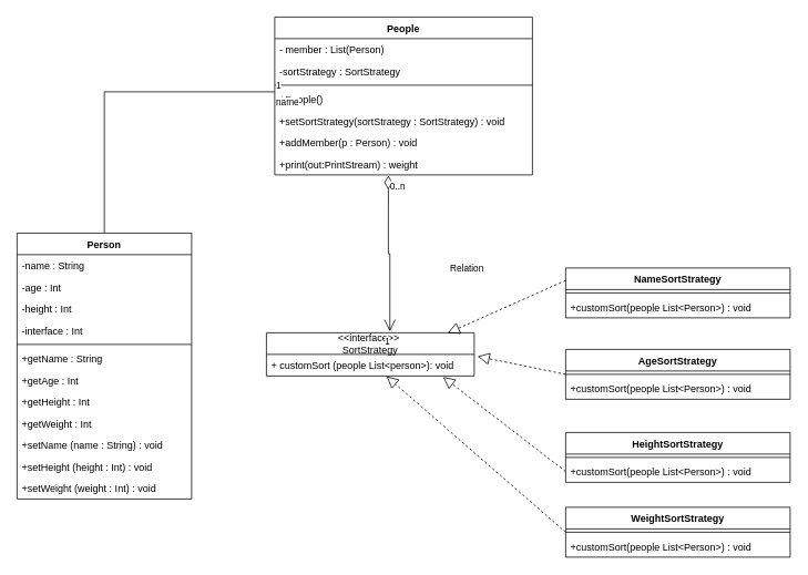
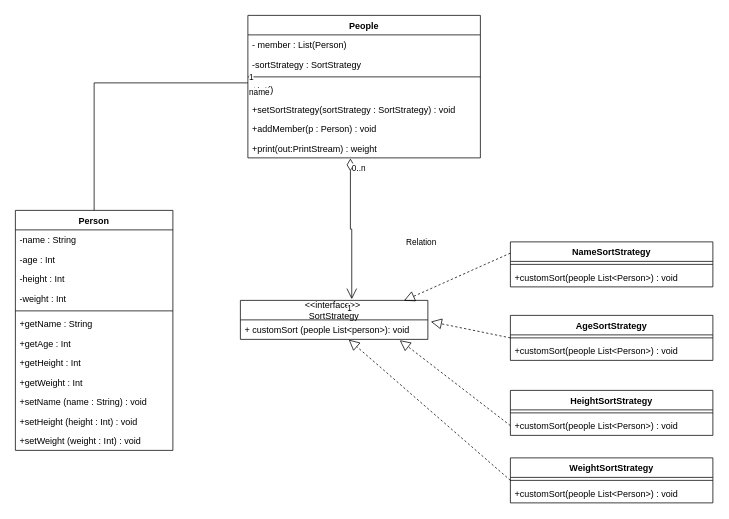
  <mxCell id="0" />
  <mxCell id="1" parent="0" />
  <mxCell id="2" value="&lt;&lt;interface&gt;&gt; &#10;SortStrategy" style="swimlane;fontStyle=0;childLayout=stackLayout;horizontal=1;startSize=26;fillColor=none;horizontalStack=0;resizeParent=1;resizeParentMax=0;resizeLast=0;collapsible=1;marginBottom=0;" vertex="1" parent="1"><mxGeometry x="320" y="400" width="250" height="52" as="geometry"><mxRectangle x="340" y="230" width="90" height="26" as="alternateBounds" /></mxGeometry></mxCell>
  <mxCell id="3" value="+ customSort (people List&lt;person&gt;): void" style="text;strokeColor=none;fillColor=none;align=left;verticalAlign=top;spacingLeft=4;spacingRight=4;overflow=hidden;rotatable=0;points=[[0,0.5],[1,0.5]];portConstraint=eastwest;" vertex="1" parent="2"><mxGeometry y="26" width="250" height="26" as="geometry" /></mxCell>
  <mxCell id="4" value="People" style="swimlane;fontStyle=1;align=center;verticalAlign=top;childLayout=stackLayout;horizontal=1;startSize=26;horizontalStack=0;resizeParent=1;resizeParentMax=0;resizeLast=0;collapsible=1;marginBottom=0;" vertex="1" parent="1"><mxGeometry x="330" y="20" width="310" height="190" as="geometry" /></mxCell>
  <mxCell id="5" value="- member : List(Person)" style="text;strokeColor=none;fillColor=none;align=left;verticalAlign=top;spacingLeft=4;spacingRight=4;overflow=hidden;rotatable=0;points=[[0,0.5],[1,0.5]];portConstraint=eastwest;" vertex="1" parent="4"><mxGeometry y="26" width="310" height="26" as="geometry" /></mxCell>
  <mxCell id="6" value="-sortStrategy : SortStrategy" style="text;strokeColor=none;fillColor=none;align=left;verticalAlign=top;spacingLeft=4;spacingRight=4;overflow=hidden;rotatable=0;points=[[0,0.5],[1,0.5]];portConstraint=eastwest;" vertex="1" parent="4"><mxGeometry y="52" width="310" height="26" as="geometry" /></mxCell>
  <mxCell id="7" value="" style="line;strokeWidth=1;fillColor=none;align=left;verticalAlign=middle;spacingTop=-1;spacingLeft=3;spacingRight=3;rotatable=0;labelPosition=right;points=[];portConstraint=eastwest;" vertex="1" parent="4"><mxGeometry y="78" width="310" height="8" as="geometry" /></mxCell>
- <mxCell id="8" value="+People()" style="text;strokeColor=none;fillColor=none;align=left;verticalAlign=top;spacingLeft=4;spacingRight=4;overflow=hidden;rotatable=0;points=[[0,0.5],[1,0.5]];portConstraint=eastwest;" vertex="1" parent="4"><mxGeometry y="86" width="310" height="26" as="geometry" /></mxCell>
+ <mxCell id="8" value="+Int()" style="text;strokeColor=none;fillColor=none;align=left;verticalAlign=top;spacingLeft=4;spacingRight=4;overflow=hidden;rotatable=0;points=[[0,0.5],[1,0.5]];portConstraint=eastwest;" vertex="1" parent="4"><mxGeometry y="86" width="310" height="26" as="geometry" /></mxCell>
  <mxCell id="9" value="+setSortStrategy(sortStrategy : SortStrategy) : void" style="text;strokeColor=none;fillColor=none;align=left;verticalAlign=top;spacingLeft=4;spacingRight=4;overflow=hidden;rotatable=0;points=[[0,0.5],[1,0.5]];portConstraint=eastwest;" vertex="1" parent="4"><mxGeometry y="112" width="310" height="26" as="geometry" /></mxCell>
  <mxCell id="10" value="+addMember(p : Person) : void" style="text;strokeColor=none;fillColor=none;align=left;verticalAlign=top;spacingLeft=4;spacingRight=4;overflow=hidden;rotatable=0;points=[[0,0.5],[1,0.5]];portConstraint=eastwest;" vertex="1" parent="4"><mxGeometry y="138" width="310" height="26" as="geometry" /></mxCell>
  <mxCell id="11" value="+print(out:PrintStream) : weight" style="text;strokeColor=none;fillColor=none;align=left;verticalAlign=top;spacingLeft=4;spacingRight=4;overflow=hidden;rotatable=0;points=[[0,0.5],[1,0.5]];portConstraint=eastwest;" vertex="1" parent="4"><mxGeometry y="164" width="310" height="26" as="geometry" /></mxCell>
  <mxCell id="12" value="Person" style="swimlane;fontStyle=1;align=center;verticalAlign=top;childLayout=stackLayout;horizontal=1;startSize=26;horizontalStack=0;resizeParent=1;resizeParentMax=0;resizeLast=0;collapsible=1;marginBottom=0;" vertex="1" parent="1"><mxGeometry y="280" width="210" height="320" as="geometry" x="20" /></mxCell>
  <mxCell id="13" value="-name : String" style="text;strokeColor=none;fillColor=none;align=left;verticalAlign=top;spacingLeft=4;spacingRight=4;overflow=hidden;rotatable=0;points=[[0,0.5],[1,0.5]];portConstraint=eastwest;" vertex="1" parent="12"><mxGeometry y="26" width="210" height="26" as="geometry" /></mxCell>
  <mxCell id="14" value="-age : Int" style="text;strokeColor=none;fillColor=none;align=left;verticalAlign=top;spacingLeft=4;spacingRight=4;overflow=hidden;rotatable=0;points=[[0,0.5],[1,0.5]];portConstraint=eastwest;" vertex="1" parent="12"><mxGeometry y="52" width="210" height="26" as="geometry" /></mxCell>
  <mxCell id="15" value="-height : Int" style="text;strokeColor=none;fillColor=none;align=left;verticalAlign=top;spacingLeft=4;spacingRight=4;overflow=hidden;rotatable=0;points=[[0,0.5],[1,0.5]];portConstraint=eastwest;" vertex="1" parent="12"><mxGeometry y="78" width="210" height="26" as="geometry" /></mxCell>
- <mxCell id="16" value="-interface : Int" style="text;strokeColor=none;fillColor=none;align=left;verticalAlign=top;spacingLeft=4;spacingRight=4;overflow=hidden;rotatable=0;points=[[0,0.5],[1,0.5]];portConstraint=eastwest;" vertex="1" parent="12"><mxGeometry y="104" width="210" height="26" as="geometry" /></mxCell>
+ <mxCell id="16" value="-weight : Int" style="text;strokeColor=none;fillColor=none;align=left;verticalAlign=top;spacingLeft=4;spacingRight=4;overflow=hidden;rotatable=0;points=[[0,0.5],[1,0.5]];portConstraint=eastwest;" vertex="1" parent="12"><mxGeometry y="104" width="210" height="26" as="geometry" /></mxCell>
  <mxCell id="17" value="" style="line;strokeWidth=1;fillColor=none;align=left;verticalAlign=middle;spacingTop=-1;spacingLeft=3;spacingRight=3;rotatable=0;labelPosition=right;points=[];portConstraint=eastwest;" vertex="1" parent="12"><mxGeometry y="130" width="210" height="8" as="geometry" /></mxCell>
  <mxCell id="18" value="+getName : String" style="text;strokeColor=none;fillColor=none;align=left;verticalAlign=top;spacingLeft=4;spacingRight=4;overflow=hidden;rotatable=0;points=[[0,0.5],[1,0.5]];portConstraint=eastwest;" vertex="1" parent="12"><mxGeometry y="138" width="210" height="26" as="geometry" /></mxCell>
  <mxCell id="19" value="+getAge : Int" style="text;strokeColor=none;fillColor=none;align=left;verticalAlign=top;spacingLeft=4;spacingRight=4;overflow=hidden;rotatable=0;points=[[0,0.5],[1,0.5]];portConstraint=eastwest;" vertex="1" parent="12"><mxGeometry y="164" width="210" height="26" as="geometry" /></mxCell>
  <mxCell id="20" value="+getHeight : Int" style="text;strokeColor=none;fillColor=none;align=left;verticalAlign=top;spacingLeft=4;spacingRight=4;overflow=hidden;rotatable=0;points=[[0,0.5],[1,0.5]];portConstraint=eastwest;" vertex="1" parent="12"><mxGeometry y="190" width="210" height="26" as="geometry" /></mxCell>
  <mxCell id="21" value="+getWeight : Int" style="text;strokeColor=none;fillColor=none;align=left;verticalAlign=top;spacingLeft=4;spacingRight=4;overflow=hidden;rotatable=0;points=[[0,0.5],[1,0.5]];portConstraint=eastwest;" vertex="1" parent="12"><mxGeometry y="216" width="210" height="26" as="geometry" /></mxCell>
  <mxCell id="22" value="+setName (name : String) : void" style="text;strokeColor=none;fillColor=none;align=left;verticalAlign=top;spacingLeft=4;spacingRight=4;overflow=hidden;rotatable=0;points=[[0,0.5],[1,0.5]];portConstraint=eastwest;" vertex="1" parent="12"><mxGeometry y="242" width="210" height="26" as="geometry" /></mxCell>
  <mxCell id="23" value="+setHeight (height : Int) : void" style="text;strokeColor=none;fillColor=none;align=left;verticalAlign=top;spacingLeft=4;spacingRight=4;overflow=hidden;rotatable=0;points=[[0,0.5],[1,0.5]];portConstraint=eastwest;" vertex="1" parent="12"><mxGeometry y="268" width="210" height="26" as="geometry" /></mxCell>
  <mxCell id="24" value="+setWeight (weight : Int) : void" style="text;strokeColor=none;fillColor=none;align=left;verticalAlign=top;spacingLeft=4;spacingRight=4;overflow=hidden;rotatable=0;points=[[0,0.5],[1,0.5]];portConstraint=eastwest;" vertex="1" parent="12"><mxGeometry y="294" width="210" height="26" as="geometry" /></mxCell>
  <mxCell id="25" value="NameSortStrategy" style="swimlane;fontStyle=1;align=center;verticalAlign=top;childLayout=stackLayout;horizontal=1;startSize=26;horizontalStack=0;resizeParent=1;resizeParentMax=0;resizeLast=0;collapsible=1;marginBottom=0;" vertex="1" parent="1"><mxGeometry x="680" y="322" width="270" height="60" as="geometry" /></mxCell>
  <mxCell id="26" value="" style="line;strokeWidth=1;fillColor=none;align=left;verticalAlign=middle;spacingTop=-1;spacingLeft=3;spacingRight=3;rotatable=0;labelPosition=right;points=[];portConstraint=eastwest;" vertex="1" parent="25"><mxGeometry y="26" width="270" height="8" as="geometry" /></mxCell>
  <mxCell id="27" value="+customSort(people List&lt;Person&gt;) : void" style="text;strokeColor=none;fillColor=none;align=left;verticalAlign=top;spacingLeft=4;spacingRight=4;overflow=hidden;rotatable=0;points=[[0,0.5],[1,0.5]];portConstraint=eastwest;" vertex="1" parent="25"><mxGeometry y="34" width="270" height="26" as="geometry" /></mxCell>
  <mxCell id="28" value="AgeSortStrategy" style="swimlane;fontStyle=1;align=center;verticalAlign=top;childLayout=stackLayout;horizontal=1;startSize=26;horizontalStack=0;resizeParent=1;resizeParentMax=0;resizeLast=0;collapsible=1;marginBottom=0;" vertex="1" parent="1"><mxGeometry x="680" y="420" width="270" height="60" as="geometry" /></mxCell>
  <mxCell id="29" value="" style="line;strokeWidth=1;fillColor=none;align=left;verticalAlign=middle;spacingTop=-1;spacingLeft=3;spacingRight=3;rotatable=0;labelPosition=right;points=[];portConstraint=eastwest;" vertex="1" parent="28"><mxGeometry y="26" width="270" height="8" as="geometry" /></mxCell>
  <mxCell id="30" value="+customSort(people List&lt;Person&gt;) : void" style="text;strokeColor=none;fillColor=none;align=left;verticalAlign=top;spacingLeft=4;spacingRight=4;overflow=hidden;rotatable=0;points=[[0,0.5],[1,0.5]];portConstraint=eastwest;" vertex="1" parent="28"><mxGeometry y="34" width="270" height="26" as="geometry" /></mxCell>
  <mxCell id="31" value="HeightSortStrategy" style="swimlane;fontStyle=1;align=center;verticalAlign=top;childLayout=stackLayout;horizontal=1;startSize=26;horizontalStack=0;resizeParent=1;resizeParentMax=0;resizeLast=0;collapsible=1;marginBottom=0;" vertex="1" parent="1"><mxGeometry x="680" y="520" width="270" height="60" as="geometry" /></mxCell>
  <mxCell id="32" value="" style="line;strokeWidth=1;fillColor=none;align=left;verticalAlign=middle;spacingTop=-1;spacingLeft=3;spacingRight=3;rotatable=0;labelPosition=right;points=[];portConstraint=eastwest;" vertex="1" parent="31"><mxGeometry y="26" width="270" height="8" as="geometry" /></mxCell>
  <mxCell id="33" value="+customSort(people List&lt;Person&gt;) : void" style="text;strokeColor=none;fillColor=none;align=left;verticalAlign=top;spacingLeft=4;spacingRight=4;overflow=hidden;rotatable=0;points=[[0,0.5],[1,0.5]];portConstraint=eastwest;" vertex="1" parent="31"><mxGeometry y="34" width="270" height="26" as="geometry" /></mxCell>
  <mxCell id="34" value="WeightSortStrategy" style="swimlane;fontStyle=1;align=center;verticalAlign=top;childLayout=stackLayout;horizontal=1;startSize=26;horizontalStack=0;resizeParent=1;resizeParentMax=0;resizeLast=0;collapsible=1;marginBottom=0;" vertex="1" parent="1"><mxGeometry x="680" y="610" width="270" height="60" as="geometry" /></mxCell>
  <mxCell id="35" value="" style="line;strokeWidth=1;fillColor=none;align=left;verticalAlign=middle;spacingTop=-1;spacingLeft=3;spacingRight=3;rotatable=0;labelPosition=right;points=[];portConstraint=eastwest;" vertex="1" parent="34"><mxGeometry y="26" width="270" height="8" as="geometry" /></mxCell>
  <mxCell id="36" value="+customSort(people List&lt;Person&gt;) : void" style="text;strokeColor=none;fillColor=none;align=left;verticalAlign=top;spacingLeft=4;spacingRight=4;overflow=hidden;rotatable=0;points=[[0,0.5],[1,0.5]];portConstraint=eastwest;" vertex="1" parent="34"><mxGeometry y="34" width="270" height="26" as="geometry" /></mxCell>
  <mxCell id="37" value="name" style="endArrow=none;endFill=1;html=1;edgeStyle=orthogonalEdgeStyle;align=left;verticalAlign=top;rounded=0;exitX=0;exitY=0.154;exitDx=0;exitDy=0;exitPerimeter=0;" edge="1" parent="1" source="8" target="12"><mxGeometry x="-1" relative="1" as="geometry"><mxPoint x="100" y="170" as="sourcePoint" /><mxPoint x="260" y="170" as="targetPoint" /></mxGeometry></mxCell>
  <mxCell id="38" value="1" style="edgeLabel;resizable=0;html=1;align=left;verticalAlign=bottom;" connectable="0" vertex="1" parent="37"><mxGeometry x="-1" relative="1" as="geometry" /></mxCell>
  <mxCell id="39" value="Relation" style="endArrow=open;html=1;endSize=12;startArrow=diamondThin;startSize=14;startFill=0;edgeStyle=orthogonalEdgeStyle;rounded=0;exitX=0.441;exitY=1.031;exitDx=0;exitDy=0;exitPerimeter=0;entryX=0.594;entryY=-0.031;entryDx=0;entryDy=0;entryPerimeter=0;" edge="1" parent="1" source="11" target="2"><mxGeometry x="0.189" y="92" relative="1" as="geometry"><mxPoint x="390" y="390" as="sourcePoint" /><mxPoint x="550" y="390" as="targetPoint" /><mxPoint as="offset" /></mxGeometry></mxCell>
  <mxCell id="40" value="0..n" style="edgeLabel;resizable=0;html=1;align=left;verticalAlign=top;" connectable="0" vertex="1" parent="39"><mxGeometry x="-1" relative="1" as="geometry" /></mxCell>
  <mxCell id="41" value="1" style="edgeLabel;resizable=0;html=1;align=right;verticalAlign=top;" connectable="0" vertex="1" parent="39"><mxGeometry x="1" relative="1" as="geometry" /></mxCell>
  <mxCell id="42" value="" style="endArrow=block;dashed=1;endFill=0;endSize=12;html=1;rounded=0;exitX=0;exitY=0.25;exitDx=0;exitDy=0;entryX=0.872;entryY=0.008;entryDx=0;entryDy=0;entryPerimeter=0;" edge="1" parent="1" source="25" target="2"><mxGeometry width="160" relative="1" as="geometry"><mxPoint x="390" y="390" as="sourcePoint" /><mxPoint x="550" y="390" as="targetPoint" /></mxGeometry></mxCell>
  <mxCell id="43" value="" style="endArrow=block;dashed=1;endFill=0;endSize=12;html=1;rounded=0;exitX=0;exitY=0.5;exitDx=0;exitDy=0;entryX=1.016;entryY=0.092;entryDx=0;entryDy=0;entryPerimeter=0;" edge="1" parent="1" source="28" target="3"><mxGeometry width="160" relative="1" as="geometry"><mxPoint x="390" y="470" as="sourcePoint" /><mxPoint x="550" y="470" as="targetPoint" /></mxGeometry></mxCell>
  <mxCell id="44" value="" style="endArrow=block;dashed=1;endFill=0;endSize=12;html=1;rounded=0;entryX=0.85;entryY=1.046;entryDx=0;entryDy=0;entryPerimeter=0;exitX=0;exitY=0.5;exitDx=0;exitDy=0;" edge="1" parent="1" source="33" target="3"><mxGeometry width="160" relative="1" as="geometry"><mxPoint x="670" y="550" as="sourcePoint" /><mxPoint x="530" y="480" as="targetPoint" /></mxGeometry></mxCell>
  <mxCell id="45" value="" style="endArrow=block;dashed=1;endFill=0;endSize=12;html=1;rounded=0;exitX=0;exitY=-0.154;exitDx=0;exitDy=0;exitPerimeter=0;entryX=0.578;entryY=1.015;entryDx=0;entryDy=0;entryPerimeter=0;" edge="1" parent="1" source="36" target="3"><mxGeometry width="160" relative="1" as="geometry"><mxPoint x="390" y="470" as="sourcePoint" /><mxPoint x="550" y="470" as="targetPoint" /></mxGeometry></mxCell>
